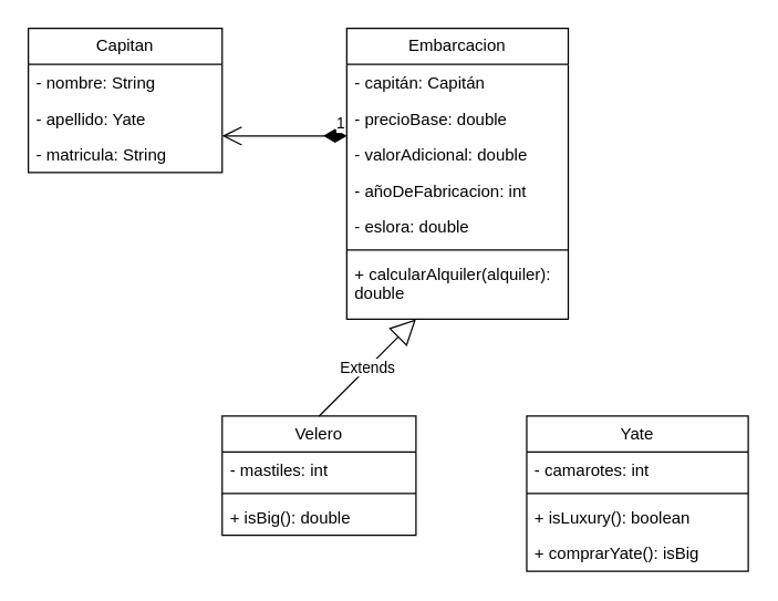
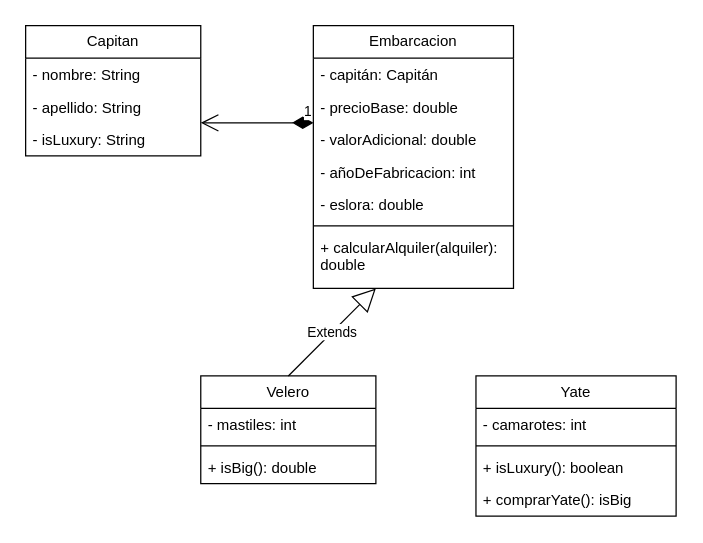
  <mxCell id="0" />
  <mxCell id="1" parent="0" />
  <mxCell id="2" value="&lt;font style=&quot;vertical-align: inherit;&quot;&gt;&lt;font style=&quot;vertical-align: inherit;&quot;&gt;Embarcacion&lt;/font&gt;&lt;/font&gt;" style="swimlane;fontStyle=0;childLayout=stackLayout;horizontal=1;startSize=26;fillColor=none;horizontalStack=0;resizeParent=1;resizeParentMax=0;resizeLast=0;collapsible=1;marginBottom=0;whiteSpace=wrap;html=1;" vertex="1" parent="1"><mxGeometry x="250" y="20" width="160" height="210" as="geometry" /></mxCell>
  <mxCell id="3" value="&lt;font style=&quot;vertical-align: inherit;&quot;&gt;&lt;font style=&quot;vertical-align: inherit;&quot;&gt;&lt;font style=&quot;vertical-align: inherit;&quot;&gt;&lt;font style=&quot;vertical-align: inherit;&quot;&gt;&lt;font style=&quot;vertical-align: inherit;&quot;&gt;&lt;font style=&quot;vertical-align: inherit;&quot;&gt;&lt;font style=&quot;vertical-align: inherit;&quot;&gt;&lt;font style=&quot;vertical-align: inherit;&quot;&gt;- capitán: Capitán&lt;/font&gt;&lt;/font&gt;&lt;/font&gt;&lt;/font&gt;&lt;/font&gt;&lt;/font&gt;&lt;/font&gt;&lt;/font&gt;" style="text;strokeColor=none;fillColor=none;align=left;verticalAlign=top;spacingLeft=4;spacingRight=4;overflow=hidden;rotatable=0;points=[[0,0.5],[1,0.5]];portConstraint=eastwest;whiteSpace=wrap;html=1;" vertex="1" parent="2"><mxGeometry y="26" width="160" height="26" as="geometry" /></mxCell>
  <mxCell id="4" value="&lt;font style=&quot;vertical-align: inherit;&quot;&gt;&lt;font style=&quot;vertical-align: inherit;&quot;&gt;&lt;font style=&quot;vertical-align: inherit;&quot;&gt;&lt;font style=&quot;vertical-align: inherit;&quot;&gt;- precioBase: double&lt;/font&gt;&lt;/font&gt;&lt;/font&gt;&lt;/font&gt;" style="text;strokeColor=none;fillColor=none;align=left;verticalAlign=top;spacingLeft=4;spacingRight=4;overflow=hidden;rotatable=0;points=[[0,0.5],[1,0.5]];portConstraint=eastwest;whiteSpace=wrap;html=1;" vertex="1" parent="2"><mxGeometry y="52" width="160" height="26" as="geometry" /></mxCell>
  <mxCell id="5" value="&lt;font style=&quot;vertical-align: inherit;&quot;&gt;&lt;font style=&quot;vertical-align: inherit;&quot;&gt;&lt;font style=&quot;vertical-align: inherit;&quot;&gt;&lt;font style=&quot;vertical-align: inherit;&quot;&gt;&lt;font style=&quot;vertical-align: inherit;&quot;&gt;&lt;font style=&quot;vertical-align: inherit;&quot;&gt;&lt;font style=&quot;vertical-align: inherit;&quot;&gt;&lt;font style=&quot;vertical-align: inherit;&quot;&gt;&lt;font style=&quot;vertical-align: inherit;&quot;&gt;&lt;font style=&quot;vertical-align: inherit;&quot;&gt;&lt;font style=&quot;vertical-align: inherit;&quot;&gt;&lt;font style=&quot;vertical-align: inherit;&quot;&gt;- valorAdicional: double&lt;/font&gt;&lt;/font&gt;&lt;/font&gt;&lt;/font&gt;&lt;/font&gt;&lt;/font&gt;&lt;/font&gt;&lt;/font&gt;&lt;/font&gt;&lt;/font&gt;&lt;/font&gt;&lt;/font&gt;" style="text;strokeColor=none;fillColor=none;align=left;verticalAlign=top;spacingLeft=4;spacingRight=4;overflow=hidden;rotatable=0;points=[[0,0.5],[1,0.5]];portConstraint=eastwest;whiteSpace=wrap;html=1;" vertex="1" parent="2"><mxGeometry y="78" width="160" height="26" as="geometry" /></mxCell>
  <mxCell id="6" value="&lt;font style=&quot;vertical-align: inherit;&quot;&gt;&lt;font style=&quot;vertical-align: inherit;&quot;&gt;&lt;font style=&quot;vertical-align: inherit;&quot;&gt;&lt;font style=&quot;vertical-align: inherit;&quot;&gt;&lt;font style=&quot;vertical-align: inherit;&quot;&gt;&lt;font style=&quot;vertical-align: inherit;&quot;&gt;&lt;font style=&quot;vertical-align: inherit;&quot;&gt;&lt;font style=&quot;vertical-align: inherit;&quot;&gt;- añoDeFabricacion: int&amp;nbsp;&lt;/font&gt;&lt;/font&gt;&lt;/font&gt;&lt;/font&gt;&lt;/font&gt;&lt;/font&gt;&lt;/font&gt;&lt;/font&gt;" style="text;strokeColor=none;fillColor=none;align=left;verticalAlign=top;spacingLeft=4;spacingRight=4;overflow=hidden;rotatable=0;points=[[0,0.5],[1,0.5]];portConstraint=eastwest;whiteSpace=wrap;html=1;" vertex="1" parent="2"><mxGeometry y="104" width="160" height="26" as="geometry" /></mxCell>
  <mxCell id="7" value="&lt;font style=&quot;vertical-align: inherit;&quot;&gt;&lt;font style=&quot;vertical-align: inherit;&quot;&gt;&lt;font style=&quot;vertical-align: inherit;&quot;&gt;&lt;font style=&quot;vertical-align: inherit;&quot;&gt;- eslora: double&lt;/font&gt;&lt;/font&gt;&lt;/font&gt;&lt;/font&gt;" style="text;strokeColor=none;fillColor=none;align=left;verticalAlign=top;spacingLeft=4;spacingRight=4;overflow=hidden;rotatable=0;points=[[0,0.5],[1,0.5]];portConstraint=eastwest;whiteSpace=wrap;html=1;" vertex="1" parent="2"><mxGeometry y="130" width="160" height="26" as="geometry" /></mxCell>
  <mxCell id="8" value="" style="line;strokeWidth=1;fillColor=none;align=left;verticalAlign=middle;spacingTop=-1;spacingLeft=3;spacingRight=3;rotatable=0;labelPosition=right;points=[];portConstraint=eastwest;strokeColor=inherit;" vertex="1" parent="2"><mxGeometry y="156" width="160" height="8" as="geometry" /></mxCell>
  <mxCell id="9" value="+ calcularAlquiler(alquiler): double&amp;nbsp;" style="text;strokeColor=none;fillColor=none;align=left;verticalAlign=top;spacingLeft=4;spacingRight=4;overflow=hidden;rotatable=0;points=[[0,0.5],[1,0.5]];portConstraint=eastwest;whiteSpace=wrap;html=1;" vertex="1" parent="2"><mxGeometry y="164" width="160" height="46" as="geometry" /></mxCell>
  <mxCell id="10" value="&lt;font style=&quot;vertical-align: inherit;&quot;&gt;&lt;font style=&quot;vertical-align: inherit;&quot;&gt;Capitan&lt;/font&gt;&lt;/font&gt;" style="swimlane;fontStyle=0;childLayout=stackLayout;horizontal=1;startSize=26;fillColor=none;horizontalStack=0;resizeParent=1;resizeParentMax=0;resizeLast=0;collapsible=1;marginBottom=0;whiteSpace=wrap;html=1;" vertex="1" parent="1"><mxGeometry x="20" y="20" width="140" height="104" as="geometry" /></mxCell>
  <mxCell id="11" value="&lt;font style=&quot;vertical-align: inherit;&quot;&gt;&lt;font style=&quot;vertical-align: inherit;&quot;&gt;- nombre: String&lt;/font&gt;&lt;/font&gt;" style="text;strokeColor=none;fillColor=none;align=left;verticalAlign=top;spacingLeft=4;spacingRight=4;overflow=hidden;rotatable=0;points=[[0,0.5],[1,0.5]];portConstraint=eastwest;whiteSpace=wrap;html=1;" vertex="1" parent="10"><mxGeometry y="26" width="140" height="26" as="geometry" /></mxCell>
- <mxCell id="12" value="&lt;font style=&quot;vertical-align: inherit;&quot;&gt;&lt;font style=&quot;vertical-align: inherit;&quot;&gt;- apellido: Yate&lt;/font&gt;&lt;/font&gt;" style="text;strokeColor=none;fillColor=none;align=left;verticalAlign=top;spacingLeft=4;spacingRight=4;overflow=hidden;rotatable=0;points=[[0,0.5],[1,0.5]];portConstraint=eastwest;whiteSpace=wrap;html=1;" vertex="1" parent="10"><mxGeometry y="52" width="140" height="26" as="geometry" /></mxCell>
- <mxCell id="13" value="&lt;font style=&quot;vertical-align: inherit;&quot;&gt;&lt;font style=&quot;vertical-align: inherit;&quot;&gt;- matricula: String&lt;/font&gt;&lt;/font&gt;" style="text;strokeColor=none;fillColor=none;align=left;verticalAlign=top;spacingLeft=4;spacingRight=4;overflow=hidden;rotatable=0;points=[[0,0.5],[1,0.5]];portConstraint=eastwest;whiteSpace=wrap;html=1;" vertex="1" parent="10"><mxGeometry y="78" width="140" height="26" as="geometry" /></mxCell>
+ <mxCell id="12" value="&lt;font style=&quot;vertical-align: inherit;&quot;&gt;&lt;font style=&quot;vertical-align: inherit;&quot;&gt;- apellido: String&lt;/font&gt;&lt;/font&gt;" style="text;strokeColor=none;fillColor=none;align=left;verticalAlign=top;spacingLeft=4;spacingRight=4;overflow=hidden;rotatable=0;points=[[0,0.5],[1,0.5]];portConstraint=eastwest;whiteSpace=wrap;html=1;" vertex="1" parent="10"><mxGeometry y="52" width="140" height="26" as="geometry" /></mxCell>
+ <mxCell id="13" value="&lt;font style=&quot;vertical-align: inherit;&quot;&gt;&lt;font style=&quot;vertical-align: inherit;&quot;&gt;- isLuxury: String&lt;/font&gt;&lt;/font&gt;" style="text;strokeColor=none;fillColor=none;align=left;verticalAlign=top;spacingLeft=4;spacingRight=4;overflow=hidden;rotatable=0;points=[[0,0.5],[1,0.5]];portConstraint=eastwest;whiteSpace=wrap;html=1;" vertex="1" parent="10"><mxGeometry y="78" width="140" height="26" as="geometry" /></mxCell>
  <mxCell id="14" value="&lt;font style=&quot;vertical-align: inherit;&quot;&gt;&lt;font style=&quot;vertical-align: inherit;&quot;&gt;Velero&lt;/font&gt;&lt;/font&gt;" style="swimlane;fontStyle=0;childLayout=stackLayout;horizontal=1;startSize=26;fillColor=none;horizontalStack=0;resizeParent=1;resizeParentMax=0;resizeLast=0;collapsible=1;marginBottom=0;whiteSpace=wrap;html=1;" vertex="1" parent="1"><mxGeometry x="160" y="300" width="140" height="86" as="geometry" /></mxCell>
  <mxCell id="15" value="&lt;font style=&quot;vertical-align: inherit;&quot;&gt;&lt;font style=&quot;vertical-align: inherit;&quot;&gt;- mastiles: int&lt;/font&gt;&lt;/font&gt;" style="text;strokeColor=none;fillColor=none;align=left;verticalAlign=top;spacingLeft=4;spacingRight=4;overflow=hidden;rotatable=0;points=[[0,0.5],[1,0.5]];portConstraint=eastwest;whiteSpace=wrap;html=1;" vertex="1" parent="14"><mxGeometry y="26" width="140" height="26" as="geometry" /></mxCell>
  <mxCell id="16" value="" style="line;strokeWidth=1;fillColor=none;align=left;verticalAlign=middle;spacingTop=-1;spacingLeft=3;spacingRight=3;rotatable=0;labelPosition=right;points=[];portConstraint=eastwest;strokeColor=inherit;" vertex="1" parent="14"><mxGeometry y="52" width="140" height="8" as="geometry" /></mxCell>
  <mxCell id="17" value="+ isBig(): double" style="text;strokeColor=none;fillColor=none;align=left;verticalAlign=top;spacingLeft=4;spacingRight=4;overflow=hidden;rotatable=0;points=[[0,0.5],[1,0.5]];portConstraint=eastwest;whiteSpace=wrap;html=1;" vertex="1" parent="14"><mxGeometry y="60" width="140" height="26" as="geometry" /></mxCell>
  <mxCell id="18" value="&lt;font style=&quot;vertical-align: inherit;&quot;&gt;&lt;font style=&quot;vertical-align: inherit;&quot;&gt;Yate&lt;/font&gt;&lt;/font&gt;" style="swimlane;fontStyle=0;childLayout=stackLayout;horizontal=1;startSize=26;fillColor=none;horizontalStack=0;resizeParent=1;resizeParentMax=0;resizeLast=0;collapsible=1;marginBottom=0;whiteSpace=wrap;html=1;" vertex="1" parent="1"><mxGeometry x="380" y="300" width="160" height="112" as="geometry" /></mxCell>
  <mxCell id="19" value="&lt;font style=&quot;vertical-align: inherit;&quot;&gt;&lt;font style=&quot;vertical-align: inherit;&quot;&gt;&lt;font style=&quot;vertical-align: inherit;&quot;&gt;&lt;font style=&quot;vertical-align: inherit;&quot;&gt;&lt;font style=&quot;vertical-align: inherit;&quot;&gt;&lt;font style=&quot;vertical-align: inherit;&quot;&gt;&lt;font style=&quot;vertical-align: inherit;&quot;&gt;&lt;font style=&quot;vertical-align: inherit;&quot;&gt;- camarotes: int&lt;/font&gt;&lt;/font&gt;&lt;/font&gt;&lt;/font&gt;&lt;/font&gt;&lt;/font&gt;&lt;/font&gt;&lt;/font&gt;" style="text;strokeColor=none;fillColor=none;align=left;verticalAlign=top;spacingLeft=4;spacingRight=4;overflow=hidden;rotatable=0;points=[[0,0.5],[1,0.5]];portConstraint=eastwest;whiteSpace=wrap;html=1;" vertex="1" parent="18"><mxGeometry y="26" width="160" height="26" as="geometry" /></mxCell>
  <mxCell id="20" value="" style="line;strokeWidth=1;fillColor=none;align=left;verticalAlign=middle;spacingTop=-1;spacingLeft=3;spacingRight=3;rotatable=0;labelPosition=right;points=[];portConstraint=eastwest;strokeColor=inherit;" vertex="1" parent="18"><mxGeometry y="52" width="160" height="8" as="geometry" /></mxCell>
  <mxCell id="21" value="+ isLuxury(): boolean" style="text;strokeColor=none;fillColor=none;align=left;verticalAlign=top;spacingLeft=4;spacingRight=4;overflow=hidden;rotatable=0;points=[[0,0.5],[1,0.5]];portConstraint=eastwest;whiteSpace=wrap;html=1;" vertex="1" parent="18"><mxGeometry y="60" width="160" height="26" as="geometry" /></mxCell>
  <mxCell id="22" value="+ comprarYate(): isBig" style="text;strokeColor=none;fillColor=none;align=left;verticalAlign=top;spacingLeft=4;spacingRight=4;overflow=hidden;rotatable=0;points=[[0,0.5],[1,0.5]];portConstraint=eastwest;whiteSpace=wrap;html=1;" vertex="1" parent="18"><mxGeometry y="86" width="160" height="26" as="geometry" /></mxCell>
  <mxCell id="23" value="Extends" style="endArrow=block;endSize=16;endFill=0;html=1;rounded=0;exitX=0.5;exitY=0;exitDx=0;exitDy=0;" edge="1" parent="1" source="14"><mxGeometry width="160" relative="1" as="geometry"><mxPoint x="140" y="180" as="sourcePoint" /><mxPoint x="300" y="230" as="targetPoint" /></mxGeometry></mxCell>
  <mxCell id="24" value="1" style="endArrow=open;html=1;endSize=12;startArrow=diamondThin;startSize=14;startFill=1;edgeStyle=orthogonalEdgeStyle;align=left;verticalAlign=bottom;rounded=0;" edge="1" parent="1"><mxGeometry x="-0.8" relative="1" as="geometry"><mxPoint x="250" y="97.67" as="sourcePoint" /><mxPoint x="160" y="97.67" as="targetPoint" /><mxPoint as="offset" /></mxGeometry></mxCell>
